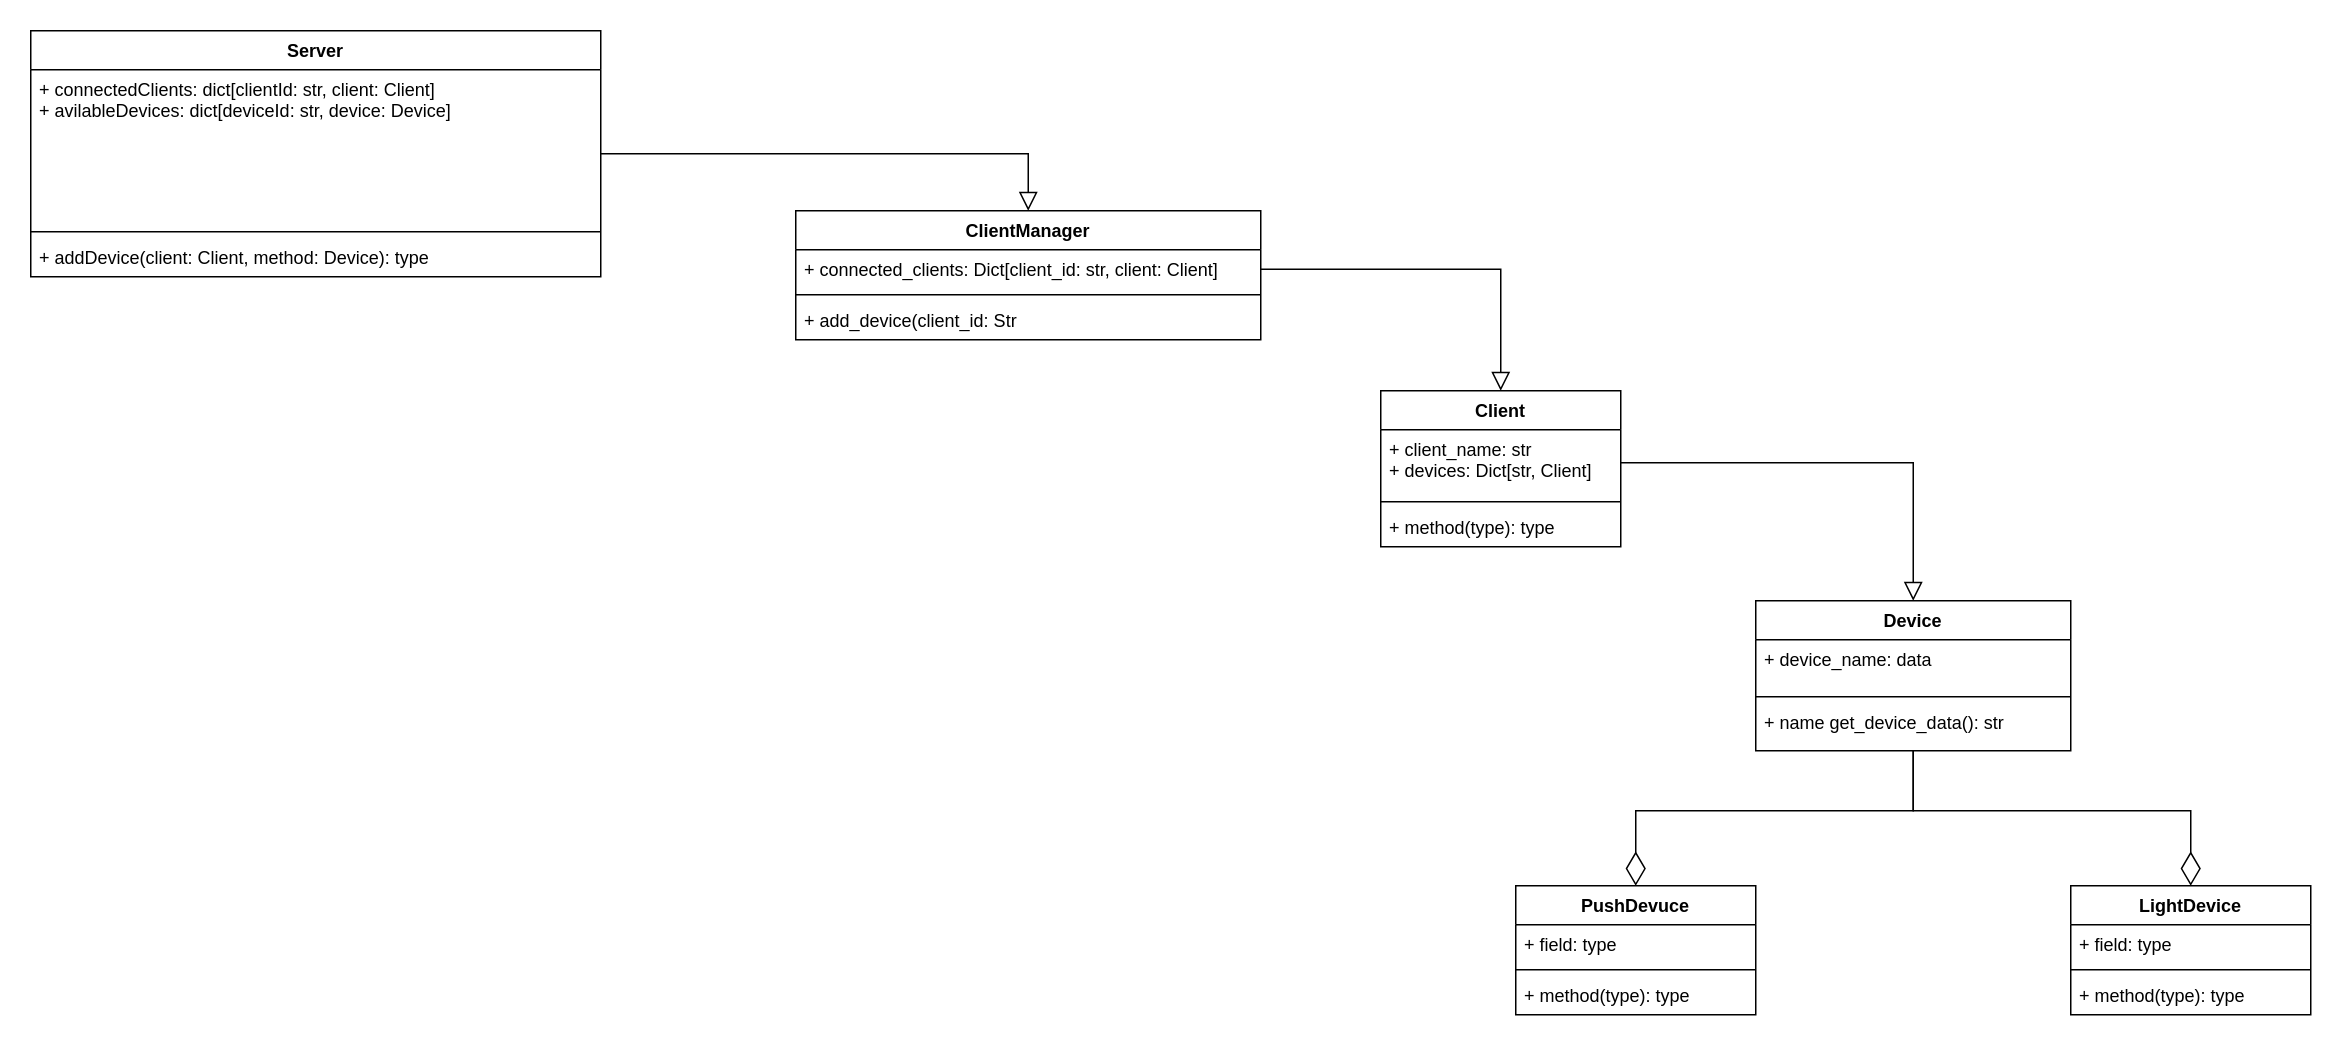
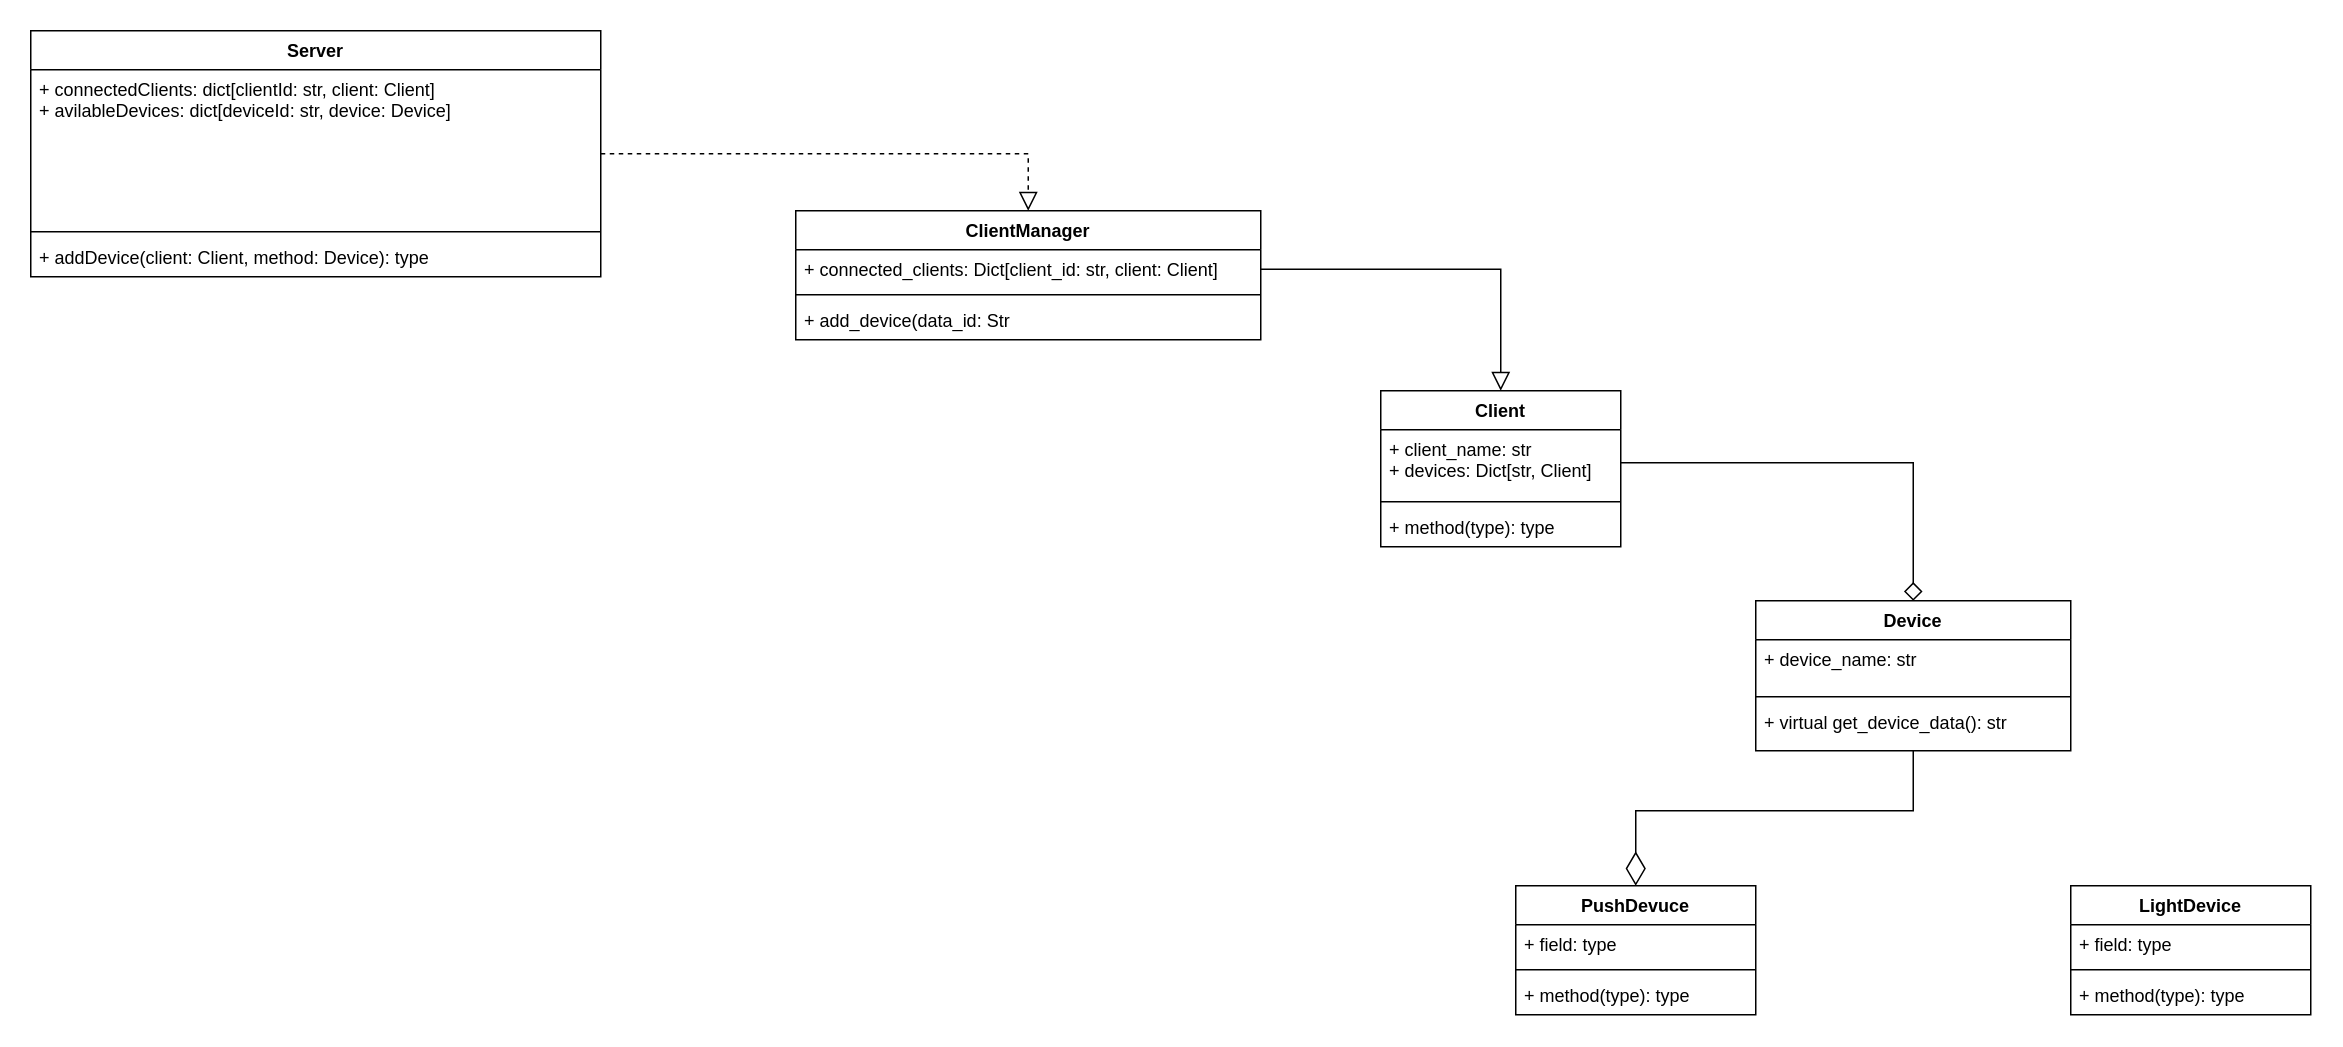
  <mxCell id="0" />
  <mxCell id="1" parent="0" />
- <mxCell id="2" style="edgeStyle=orthogonalEdgeStyle;rounded=0;orthogonalLoop=1;jettySize=auto;html=1;entryX=0.5;entryY=0;entryDx=0;entryDy=0;endArrow=block;endFill=0;endSize=10;" edge="1" parent="1" source="3" target="26"><mxGeometry relative="1" as="geometry" /></mxCell>
+ <mxCell id="2" style="edgeStyle=orthogonalEdgeStyle;rounded=0;orthogonalLoop=1;jettySize=auto;html=1;entryX=0.5;entryY=0;entryDx=0;entryDy=0;endArrow=block;endFill=0;endSize=10;dashed=1;" edge="1" parent="1" source="3" target="26"><mxGeometry relative="1" as="geometry" /></mxCell>
  <mxCell id="3" value="Server" style="swimlane;fontStyle=1;align=center;verticalAlign=top;childLayout=stackLayout;horizontal=1;startSize=26;horizontalStack=0;resizeParent=1;resizeParentMax=0;resizeLast=0;collapsible=1;marginBottom=0;" parent="1" vertex="1"><mxGeometry x="20" y="20" width="380" height="164" as="geometry" /></mxCell>
  <mxCell id="4" value="+ connectedClients: dict[clientId: str, client: Client]&#10;+ avilableDevices: dict[deviceId: str, device: Device]" style="text;strokeColor=none;fillColor=none;align=left;verticalAlign=top;spacingLeft=4;spacingRight=4;overflow=hidden;rotatable=0;points=[[0,0.5],[1,0.5]];portConstraint=eastwest;" parent="3" vertex="1"><mxGeometry y="26" width="380" height="104" as="geometry" /></mxCell>
  <mxCell id="5" value="" style="line;strokeWidth=1;fillColor=none;align=left;verticalAlign=middle;spacingTop=-1;spacingLeft=3;spacingRight=3;rotatable=0;labelPosition=right;points=[];portConstraint=eastwest;strokeColor=inherit;" parent="3" vertex="1"><mxGeometry y="130" width="380" height="8" as="geometry" /></mxCell>
  <mxCell id="6" value="+ addDevice(client: Client, method: Device): type" style="text;strokeColor=none;fillColor=none;align=left;verticalAlign=top;spacingLeft=4;spacingRight=4;overflow=hidden;rotatable=0;points=[[0,0.5],[1,0.5]];portConstraint=eastwest;" parent="3" vertex="1"><mxGeometry y="138" width="380" height="26" as="geometry" /></mxCell>
- <mxCell id="7" style="edgeStyle=orthogonalEdgeStyle;rounded=0;orthogonalLoop=1;jettySize=auto;html=1;endArrow=diamondThin;endFill=0;endSize=20;" edge="1" parent="1" source="9" target="17"><mxGeometry relative="1" as="geometry" /></mxCell>
  <mxCell id="8" style="edgeStyle=orthogonalEdgeStyle;rounded=0;orthogonalLoop=1;jettySize=auto;html=1;entryX=0.5;entryY=0;entryDx=0;entryDy=0;endArrow=diamondThin;endFill=0;endSize=20;" edge="1" parent="1" source="9" target="21"><mxGeometry relative="1" as="geometry" /></mxCell>
  <mxCell id="9" value="Device" style="swimlane;fontStyle=1;align=center;verticalAlign=top;childLayout=stackLayout;horizontal=1;startSize=26;horizontalStack=0;resizeParent=1;resizeParentMax=0;resizeLast=0;collapsible=1;marginBottom=0;" parent="1" vertex="1"><mxGeometry x="1170" y="400" width="210" height="100" as="geometry" /></mxCell>
- <mxCell id="10" value="+ device_name: data" style="text;strokeColor=none;fillColor=none;align=left;verticalAlign=top;spacingLeft=4;spacingRight=4;overflow=hidden;rotatable=0;points=[[0,0.5],[1,0.5]];portConstraint=eastwest;" parent="9" vertex="1"><mxGeometry y="26" width="210" height="34" as="geometry" /></mxCell>
+ <mxCell id="10" value="+ device_name: str" style="text;strokeColor=none;fillColor=none;align=left;verticalAlign=top;spacingLeft=4;spacingRight=4;overflow=hidden;rotatable=0;points=[[0,0.5],[1,0.5]];portConstraint=eastwest;" parent="9" vertex="1"><mxGeometry y="26" width="210" height="34" as="geometry" /></mxCell>
  <mxCell id="11" value="" style="line;strokeWidth=1;fillColor=none;align=left;verticalAlign=middle;spacingTop=-1;spacingLeft=3;spacingRight=3;rotatable=0;labelPosition=right;points=[];portConstraint=eastwest;strokeColor=inherit;" parent="9" vertex="1"><mxGeometry y="60" width="210" height="8" as="geometry" /></mxCell>
- <mxCell id="12" value="+ name get_device_data(): str" style="text;strokeColor=none;fillColor=none;align=left;verticalAlign=top;spacingLeft=4;spacingRight=4;overflow=hidden;rotatable=0;points=[[0,0.5],[1,0.5]];portConstraint=eastwest;" parent="9" vertex="1"><mxGeometry y="68" width="210" height="32" as="geometry" /></mxCell>
+ <mxCell id="12" value="+ virtual get_device_data(): str" style="text;strokeColor=none;fillColor=none;align=left;verticalAlign=top;spacingLeft=4;spacingRight=4;overflow=hidden;rotatable=0;points=[[0,0.5],[1,0.5]];portConstraint=eastwest;" parent="9" vertex="1"><mxGeometry y="68" width="210" height="32" as="geometry" /></mxCell>
  <mxCell id="13" value="Client" style="swimlane;fontStyle=1;align=center;verticalAlign=top;childLayout=stackLayout;horizontal=1;startSize=26;horizontalStack=0;resizeParent=1;resizeParentMax=0;resizeLast=0;collapsible=1;marginBottom=0;" parent="1" vertex="1"><mxGeometry x="920" y="260" width="160" height="104" as="geometry" /></mxCell>
  <mxCell id="14" value="+ client_name: str&#10;+ devices: Dict[str, Client]" style="text;strokeColor=none;fillColor=none;align=left;verticalAlign=top;spacingLeft=4;spacingRight=4;overflow=hidden;rotatable=0;points=[[0,0.5],[1,0.5]];portConstraint=eastwest;" parent="13" vertex="1"><mxGeometry y="26" width="160" height="44" as="geometry" /></mxCell>
  <mxCell id="15" value="" style="line;strokeWidth=1;fillColor=none;align=left;verticalAlign=middle;spacingTop=-1;spacingLeft=3;spacingRight=3;rotatable=0;labelPosition=right;points=[];portConstraint=eastwest;strokeColor=inherit;" parent="13" vertex="1"><mxGeometry y="70" width="160" height="8" as="geometry" /></mxCell>
  <mxCell id="16" value="+ method(type): type" style="text;strokeColor=none;fillColor=none;align=left;verticalAlign=top;spacingLeft=4;spacingRight=4;overflow=hidden;rotatable=0;points=[[0,0.5],[1,0.5]];portConstraint=eastwest;" parent="13" vertex="1"><mxGeometry y="78" width="160" height="26" as="geometry" /></mxCell>
  <mxCell id="17" value="LightDevice" style="swimlane;fontStyle=1;align=center;verticalAlign=top;childLayout=stackLayout;horizontal=1;startSize=26;horizontalStack=0;resizeParent=1;resizeParentMax=0;resizeLast=0;collapsible=1;marginBottom=0;" vertex="1" parent="1"><mxGeometry x="1380" y="590" width="160" height="86" as="geometry" /></mxCell>
  <mxCell id="18" value="+ field: type" style="text;strokeColor=none;fillColor=none;align=left;verticalAlign=top;spacingLeft=4;spacingRight=4;overflow=hidden;rotatable=0;points=[[0,0.5],[1,0.5]];portConstraint=eastwest;" vertex="1" parent="17"><mxGeometry y="26" width="160" height="26" as="geometry" /></mxCell>
  <mxCell id="19" value="" style="line;strokeWidth=1;fillColor=none;align=left;verticalAlign=middle;spacingTop=-1;spacingLeft=3;spacingRight=3;rotatable=0;labelPosition=right;points=[];portConstraint=eastwest;strokeColor=inherit;" vertex="1" parent="17"><mxGeometry y="52" width="160" height="8" as="geometry" /></mxCell>
  <mxCell id="20" value="+ method(type): type" style="text;strokeColor=none;fillColor=none;align=left;verticalAlign=top;spacingLeft=4;spacingRight=4;overflow=hidden;rotatable=0;points=[[0,0.5],[1,0.5]];portConstraint=eastwest;" vertex="1" parent="17"><mxGeometry y="60" width="160" height="26" as="geometry" /></mxCell>
  <mxCell id="21" value="PushDevuce" style="swimlane;fontStyle=1;align=center;verticalAlign=top;childLayout=stackLayout;horizontal=1;startSize=26;horizontalStack=0;resizeParent=1;resizeParentMax=0;resizeLast=0;collapsible=1;marginBottom=0;" vertex="1" parent="1"><mxGeometry x="1010" y="590" width="160" height="86" as="geometry" /></mxCell>
  <mxCell id="22" value="+ field: type" style="text;strokeColor=none;fillColor=none;align=left;verticalAlign=top;spacingLeft=4;spacingRight=4;overflow=hidden;rotatable=0;points=[[0,0.5],[1,0.5]];portConstraint=eastwest;" vertex="1" parent="21"><mxGeometry y="26" width="160" height="26" as="geometry" /></mxCell>
  <mxCell id="23" value="" style="line;strokeWidth=1;fillColor=none;align=left;verticalAlign=middle;spacingTop=-1;spacingLeft=3;spacingRight=3;rotatable=0;labelPosition=right;points=[];portConstraint=eastwest;strokeColor=inherit;" vertex="1" parent="21"><mxGeometry y="52" width="160" height="8" as="geometry" /></mxCell>
  <mxCell id="24" value="+ method(type): type" style="text;strokeColor=none;fillColor=none;align=left;verticalAlign=top;spacingLeft=4;spacingRight=4;overflow=hidden;rotatable=0;points=[[0,0.5],[1,0.5]];portConstraint=eastwest;" vertex="1" parent="21"><mxGeometry y="60" width="160" height="26" as="geometry" /></mxCell>
- <mxCell id="25" style="edgeStyle=orthogonalEdgeStyle;rounded=0;orthogonalLoop=1;jettySize=auto;html=1;exitX=1;exitY=0.5;exitDx=0;exitDy=0;entryX=0.5;entryY=0;entryDx=0;entryDy=0;endArrow=block;endFill=0;endSize=10;" edge="1" parent="1" source="14" target="9"><mxGeometry relative="1" as="geometry" /></mxCell>
+ <mxCell id="25" style="edgeStyle=orthogonalEdgeStyle;rounded=0;orthogonalLoop=1;jettySize=auto;html=1;exitX=1;exitY=0.5;exitDx=0;exitDy=0;entryX=0.5;entryY=0;entryDx=0;entryDy=0;endArrow=diamond;endFill=0;endSize=10;" edge="1" parent="1" source="14" target="9"><mxGeometry relative="1" as="geometry" /></mxCell>
  <mxCell id="26" value="ClientManager" style="swimlane;fontStyle=1;align=center;verticalAlign=top;childLayout=stackLayout;horizontal=1;startSize=26;horizontalStack=0;resizeParent=1;resizeParentMax=0;resizeLast=0;collapsible=1;marginBottom=0;" vertex="1" parent="1"><mxGeometry x="530" y="140" width="310" height="86" as="geometry" /></mxCell>
  <mxCell id="27" value="+ connected_clients: Dict[client_id: str, client: Client]" style="text;strokeColor=none;fillColor=none;align=left;verticalAlign=top;spacingLeft=4;spacingRight=4;overflow=hidden;rotatable=0;points=[[0,0.5],[1,0.5]];portConstraint=eastwest;" vertex="1" parent="26"><mxGeometry y="26" width="310" height="26" as="geometry" /></mxCell>
  <mxCell id="28" value="" style="line;strokeWidth=1;fillColor=none;align=left;verticalAlign=middle;spacingTop=-1;spacingLeft=3;spacingRight=3;rotatable=0;labelPosition=right;points=[];portConstraint=eastwest;strokeColor=inherit;" vertex="1" parent="26"><mxGeometry y="52" width="310" height="8" as="geometry" /></mxCell>
- <mxCell id="29" value="+ add_device(client_id: Str" style="text;strokeColor=none;fillColor=none;align=left;verticalAlign=top;spacingLeft=4;spacingRight=4;overflow=hidden;rotatable=0;points=[[0,0.5],[1,0.5]];portConstraint=eastwest;" vertex="1" parent="26"><mxGeometry y="60" width="310" height="26" as="geometry" /></mxCell>
+ <mxCell id="29" value="+ add_device(data_id: Str" style="text;strokeColor=none;fillColor=none;align=left;verticalAlign=top;spacingLeft=4;spacingRight=4;overflow=hidden;rotatable=0;points=[[0,0.5],[1,0.5]];portConstraint=eastwest;" vertex="1" parent="26"><mxGeometry y="60" width="310" height="26" as="geometry" /></mxCell>
  <mxCell id="30" style="edgeStyle=orthogonalEdgeStyle;rounded=0;orthogonalLoop=1;jettySize=auto;html=1;entryX=0.5;entryY=0;entryDx=0;entryDy=0;endArrow=block;endFill=0;endSize=10;" edge="1" parent="1" source="27" target="13"><mxGeometry relative="1" as="geometry" /></mxCell>
